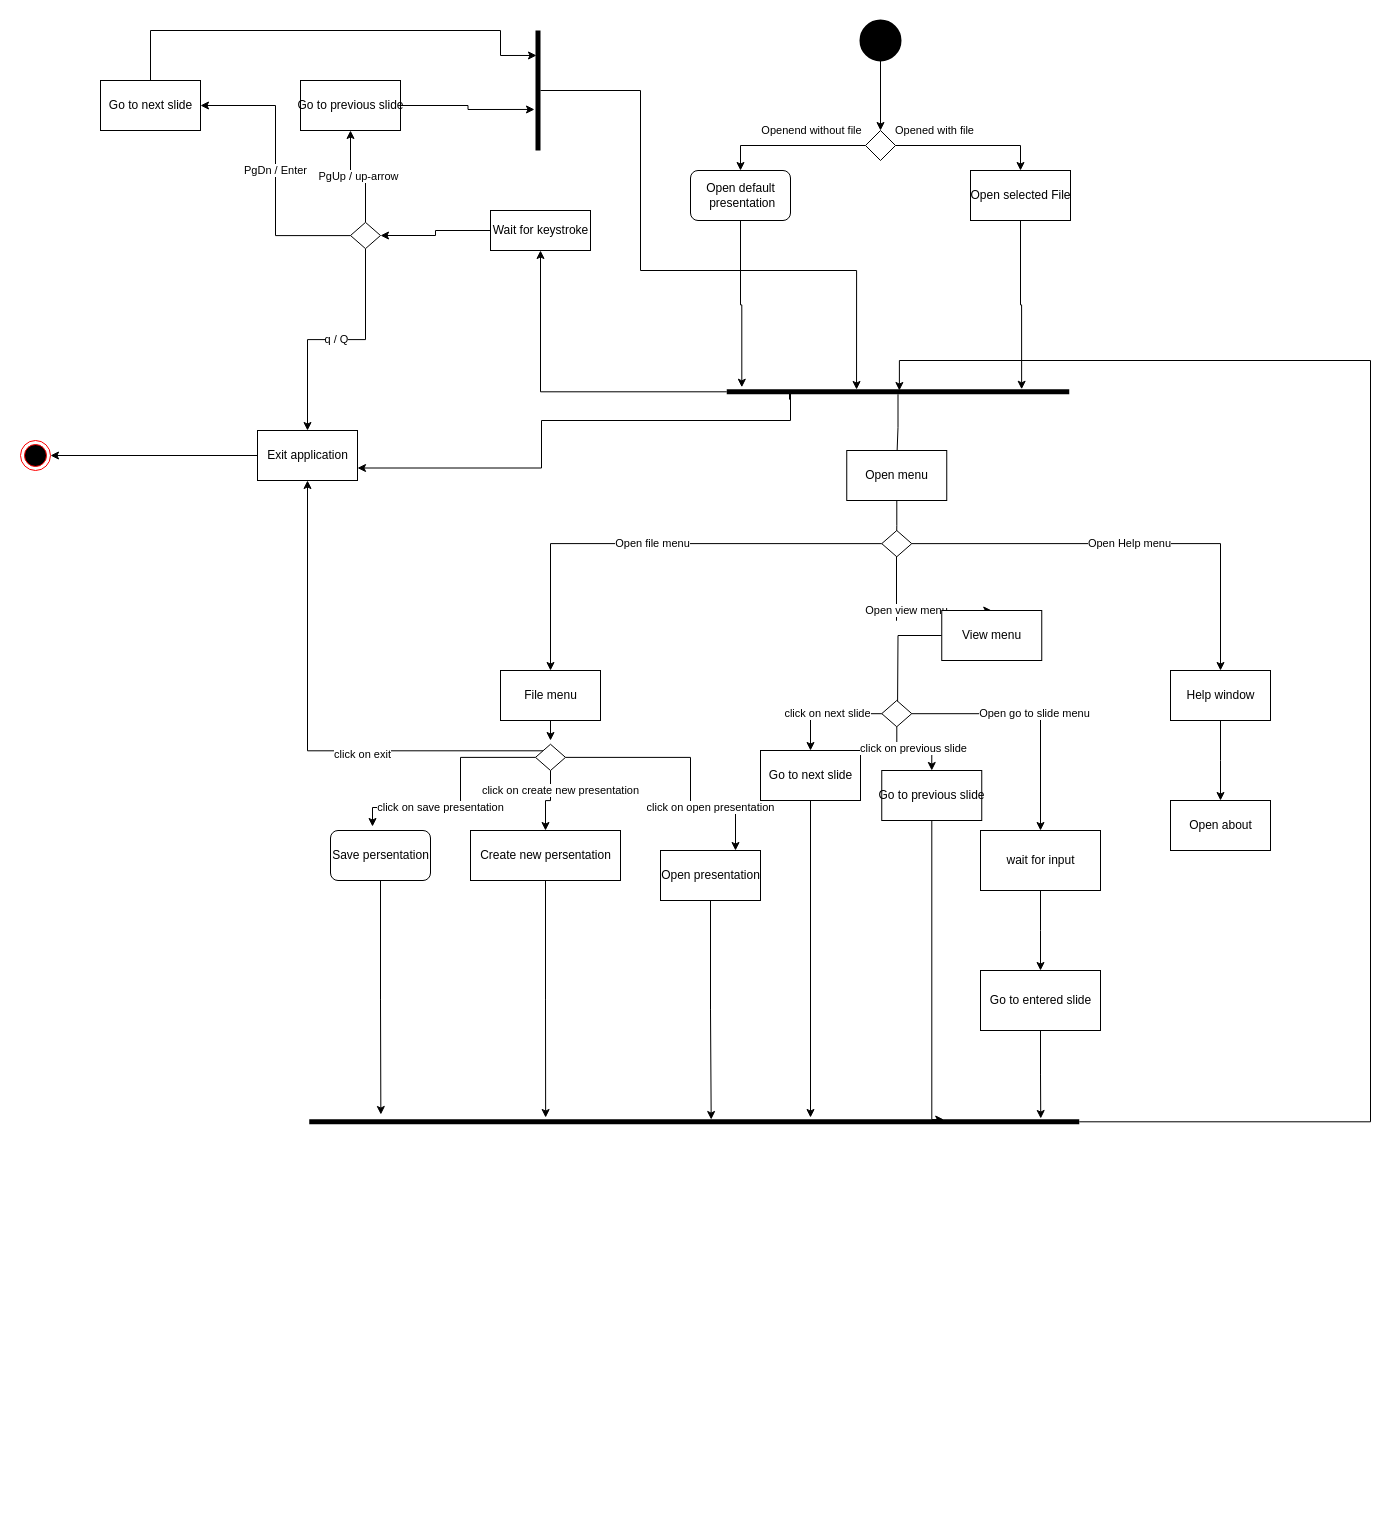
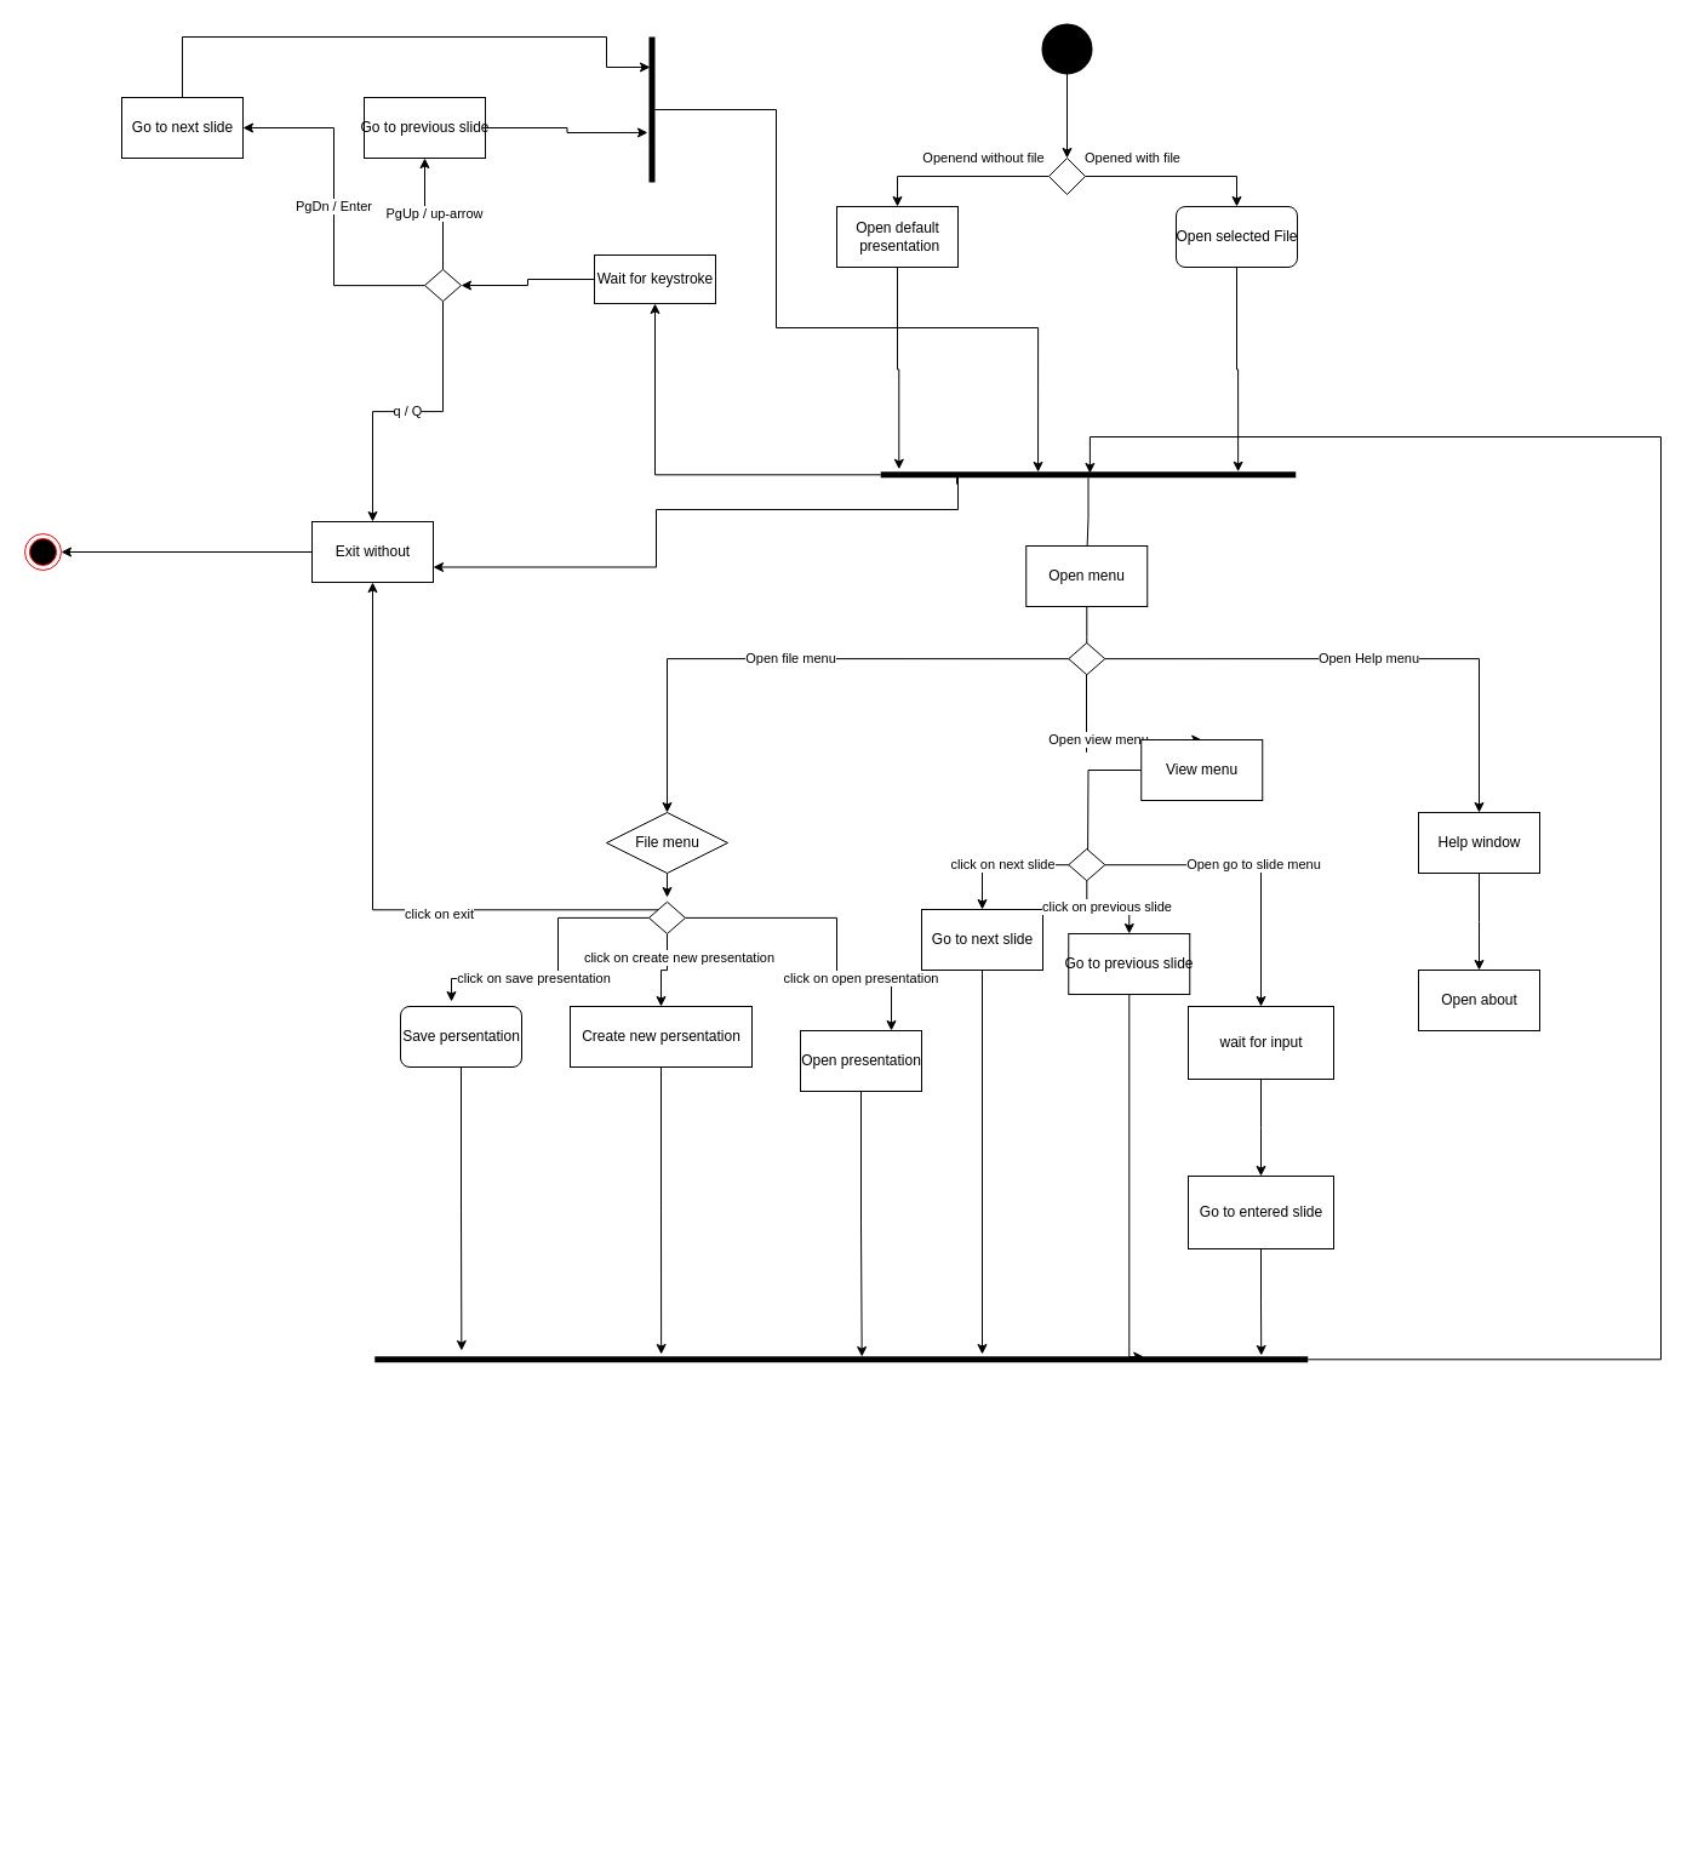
  <mxCell id="0" />
  <mxCell id="1" parent="0" />
  <mxCell id="2" style="edgeStyle=orthogonalEdgeStyle;rounded=0;orthogonalLoop=1;jettySize=auto;html=1;" edge="1" parent="1" source="3" target="6"><mxGeometry relative="1" as="geometry" /></mxCell>
  <mxCell id="3" value="" style="shape=ellipse;html=1;fillColor=#000000;strokeWidth=2;verticalLabelPosition=bottom;verticalAlignment=top;perimeter=ellipsePerimeter;fontStyle=1" vertex="1" parent="1"><mxGeometry x="860" y="20" width="40" height="40" as="geometry" /></mxCell>
  <mxCell id="4" value="Openend without file" style="edgeStyle=orthogonalEdgeStyle;rounded=0;orthogonalLoop=1;jettySize=auto;html=1;" edge="1" parent="1" source="6" target="8"><mxGeometry x="-0.286" y="-15" relative="1" as="geometry"><mxPoint as="offset" /></mxGeometry></mxCell>
  <mxCell id="5" value="Opened with file" style="edgeStyle=orthogonalEdgeStyle;rounded=0;orthogonalLoop=1;jettySize=auto;html=1;" edge="1" parent="1" source="6" target="10"><mxGeometry x="-0.476" y="15" relative="1" as="geometry"><mxPoint as="offset" /></mxGeometry></mxCell>
  <mxCell id="6" value="" style="rhombus;" vertex="1" parent="1"><mxGeometry x="865" y="130" width="30" height="30" as="geometry" /></mxCell>
  <mxCell id="7" style="edgeStyle=orthogonalEdgeStyle;rounded=0;orthogonalLoop=1;jettySize=auto;html=1;entryX=-0.4;entryY=0.956;entryDx=0;entryDy=0;entryPerimeter=0;" edge="1" parent="1" source="8" target="14"><mxGeometry relative="1" as="geometry" /></mxCell>
- <mxCell id="8" value="Open default&lt;br&gt;&amp;nbsp;presentation" style="html=1;dashed=0;whitespace=wrap;rounded=1;" vertex="1" parent="1"><mxGeometry x="690" y="170" width="100" height="50" as="geometry" /></mxCell>
+ <mxCell id="8" value="Open default&lt;br&gt;&amp;nbsp;presentation" style="html=1;dashed=0;whitespace=wrap;" vertex="1" parent="1"><mxGeometry x="690" y="170" width="100" height="50" as="geometry" /></mxCell>
  <mxCell id="9" style="edgeStyle=orthogonalEdgeStyle;rounded=0;orthogonalLoop=1;jettySize=auto;html=1;entryX=0;entryY=0.139;entryDx=0;entryDy=0;entryPerimeter=0;" edge="1" parent="1" source="10" target="14"><mxGeometry relative="1" as="geometry" /></mxCell>
- <mxCell id="10" value="Open selected File" style="html=1;dashed=0;whitespace=wrap;" vertex="1" parent="1"><mxGeometry x="970" y="170" width="100" height="50" as="geometry" /></mxCell>
+ <mxCell id="10" value="Open selected File" style="html=1;dashed=0;whitespace=wrap;rounded=1;" vertex="1" parent="1"><mxGeometry x="970" y="170" width="100" height="50" as="geometry" /></mxCell>
  <mxCell id="11" style="edgeStyle=orthogonalEdgeStyle;rounded=0;orthogonalLoop=1;jettySize=auto;html=1;" edge="1" parent="1" source="14"><mxGeometry relative="1" as="geometry"><mxPoint x="896.25" y="460" as="targetPoint" /></mxGeometry></mxCell>
  <mxCell id="12" style="edgeStyle=orthogonalEdgeStyle;rounded=0;orthogonalLoop=1;jettySize=auto;html=1;entryX=1;entryY=0.75;entryDx=0;entryDy=0;exitX=2;exitY=0.813;exitDx=0;exitDy=0;exitPerimeter=0;" edge="1" parent="1" source="14" target="33"><mxGeometry relative="1" as="geometry"><Array as="points"><mxPoint x="789" y="399" /><mxPoint x="789" y="391" /><mxPoint x="790" y="391" /><mxPoint x="790" y="420" /><mxPoint x="541" y="420" /><mxPoint x="541" y="468" /></Array></mxGeometry></mxCell>
  <mxCell id="13" style="edgeStyle=orthogonalEdgeStyle;rounded=0;orthogonalLoop=1;jettySize=auto;html=1;entryX=0.5;entryY=1;entryDx=0;entryDy=0;" edge="1" parent="1" source="14" target="59"><mxGeometry relative="1" as="geometry"><mxPoint x="540" y="270" as="targetPoint" /></mxGeometry></mxCell>
  <mxCell id="14" value="" style="html=1;points=[];perimeter=orthogonalPerimeter;fillColor=#000000;strokeColor=none;rotation=90;" vertex="1" parent="1"><mxGeometry x="895" y="220" width="5" height="342.5" as="geometry" /></mxCell>
  <mxCell id="15" style="edgeStyle=orthogonalEdgeStyle;rounded=0;orthogonalLoop=1;jettySize=auto;html=1;entryX=0.25;entryY=0.49;entryDx=0;entryDy=0;entryPerimeter=0;" edge="1" parent="1" source="16"><mxGeometry relative="1" as="geometry"><mxPoint x="895.925" y="550" as="targetPoint" /></mxGeometry></mxCell>
  <mxCell id="16" value="Open menu" style="html=1;dashed=0;whitespace=wrap;" vertex="1" parent="1"><mxGeometry x="846.25" y="450" width="100" height="50" as="geometry" /></mxCell>
  <mxCell id="17" value="Open file menu" style="edgeStyle=orthogonalEdgeStyle;rounded=0;orthogonalLoop=1;jettySize=auto;html=1;entryX=0.5;entryY=0;entryDx=0;entryDy=0;exitX=0;exitY=0.5;exitDx=0;exitDy=0;" edge="1" parent="1" source="52" target="21"><mxGeometry relative="1" as="geometry"><mxPoint x="760" y="610" as="targetPoint" /><mxPoint x="760" y="553.75" as="sourcePoint" /><Array as="points"><mxPoint x="550" y="543" /></Array></mxGeometry></mxCell>
  <mxCell id="18" value="Open Help menu" style="edgeStyle=orthogonalEdgeStyle;rounded=0;orthogonalLoop=1;jettySize=auto;html=1;entryX=0.5;entryY=0;entryDx=0;entryDy=0;exitX=1;exitY=0.5;exitDx=0;exitDy=0;" edge="1" parent="1" source="52" target="25"><mxGeometry relative="1" as="geometry"><mxPoint x="1010" y="610" as="targetPoint" /><mxPoint x="1040" y="553.75" as="sourcePoint" /><Array as="points"><mxPoint x="1220" y="543" /></Array></mxGeometry></mxCell>
  <mxCell id="19" value="Open view menu" style="edgeStyle=orthogonalEdgeStyle;rounded=0;orthogonalLoop=1;jettySize=auto;html=1;entryX=0.5;entryY=0;entryDx=0;entryDy=0;" edge="1" parent="1" target="23"><mxGeometry relative="1" as="geometry"><mxPoint x="893" y="660" as="targetPoint" /><mxPoint x="896" y="553.75" as="sourcePoint" /><Array as="points"><mxPoint x="896" y="620" /><mxPoint x="896" y="620" /></Array></mxGeometry></mxCell>
  <mxCell id="20" style="edgeStyle=orthogonalEdgeStyle;rounded=0;orthogonalLoop=1;jettySize=auto;html=1;" edge="1" parent="1" source="21"><mxGeometry relative="1" as="geometry"><mxPoint x="550" y="740" as="targetPoint" /></mxGeometry></mxCell>
- <mxCell id="21" value="File menu" style="html=1;dashed=0;whitespace=wrap;" vertex="1" parent="1"><mxGeometry x="500" y="670" width="100" height="50" as="geometry" /></mxCell>
+ <mxCell id="21" value="File menu" style="rhombus;html=1;dashed=0;whitespace=wrap;" vertex="1" parent="1"><mxGeometry x="500" y="670" width="100" height="50" as="geometry" /></mxCell>
  <mxCell id="22" style="edgeStyle=orthogonalEdgeStyle;rounded=0;orthogonalLoop=1;jettySize=auto;html=1;entryX=0.1;entryY=0.516;entryDx=0;entryDy=0;entryPerimeter=0;" edge="1" parent="1" source="23"><mxGeometry relative="1" as="geometry"><mxPoint x="897.02" y="713" as="targetPoint" /></mxGeometry></mxCell>
  <mxCell id="23" value="View menu" style="html=1;dashed=0;whitespace=wrap;" vertex="1" parent="1"><mxGeometry x="941.25" y="610" width="100" height="50" as="geometry" /></mxCell>
  <mxCell id="24" style="edgeStyle=orthogonalEdgeStyle;rounded=0;orthogonalLoop=1;jettySize=auto;html=1;" edge="1" parent="1" source="25"><mxGeometry relative="1" as="geometry"><mxPoint x="1220" y="800" as="targetPoint" /></mxGeometry></mxCell>
  <mxCell id="25" value="Help window" style="html=1;dashed=0;whitespace=wrap;" vertex="1" parent="1"><mxGeometry x="1170" y="670" width="100" height="50" as="geometry" /></mxCell>
  <mxCell id="26" value="click on open presentation" style="edgeStyle=orthogonalEdgeStyle;rounded=0;orthogonalLoop=1;jettySize=auto;html=1;entryX=0.75;entryY=0;entryDx=0;entryDy=0;exitX=1;exitY=0.5;exitDx=0;exitDy=0;" edge="1" parent="1" source="57" target="39"><mxGeometry x="0.483" relative="1" as="geometry"><mxPoint x="690" y="783.75" as="sourcePoint" /><Array as="points"><mxPoint x="690" y="757" /><mxPoint x="690" y="807" /><mxPoint x="735" y="807" /></Array><mxPoint as="offset" /></mxGeometry></mxCell>
  <mxCell id="27" style="edgeStyle=orthogonalEdgeStyle;rounded=0;orthogonalLoop=1;jettySize=auto;html=1;entryX=0.42;entryY=-0.08;entryDx=0;entryDy=0;entryPerimeter=0;exitX=0;exitY=0.5;exitDx=0;exitDy=0;" edge="1" parent="1" source="57" target="35"><mxGeometry relative="1" as="geometry"><mxPoint x="460" y="783.75" as="sourcePoint" /><Array as="points"><mxPoint x="460" y="757" /><mxPoint x="460" y="807" /><mxPoint x="372" y="807" /></Array></mxGeometry></mxCell>
  <mxCell id="28" value="click on save presentation" style="edgeLabel;html=1;align=center;verticalAlign=middle;resizable=0;points=[];" vertex="1" connectable="0" parent="27"><mxGeometry x="0.259" y="-1" relative="1" as="geometry"><mxPoint as="offset" /></mxGeometry></mxCell>
  <mxCell id="29" style="edgeStyle=orthogonalEdgeStyle;rounded=0;orthogonalLoop=1;jettySize=auto;html=1;entryX=0.5;entryY=1;entryDx=0;entryDy=0;exitX=0;exitY=0;exitDx=0;exitDy=0;" edge="1" parent="1" source="57" target="33"><mxGeometry relative="1" as="geometry"><mxPoint x="378.75" y="781.3" as="sourcePoint" /></mxGeometry></mxCell>
  <mxCell id="30" value="click on exit" style="edgeLabel;html=1;align=center;verticalAlign=middle;resizable=0;points=[];" vertex="1" connectable="0" parent="29"><mxGeometry x="-0.286" y="3" relative="1" as="geometry"><mxPoint as="offset" /></mxGeometry></mxCell>
  <mxCell id="31" value="Open about" style="html=1;dashed=0;whitespace=wrap;" vertex="1" parent="1"><mxGeometry x="1170" y="800" width="100" height="50" as="geometry" /></mxCell>
  <mxCell id="32" style="edgeStyle=orthogonalEdgeStyle;rounded=0;orthogonalLoop=1;jettySize=auto;html=1;" edge="1" parent="1" source="33" target="49"><mxGeometry relative="1" as="geometry" /></mxCell>
- <mxCell id="33" value="Exit application" style="html=1;dashed=0;whitespace=wrap;" vertex="1" parent="1"><mxGeometry x="257" y="430" width="100" height="50" as="geometry" /></mxCell>
+ <mxCell id="33" value="Exit without" style="html=1;dashed=0;whitespace=wrap;" vertex="1" parent="1"><mxGeometry x="257" y="430" width="100" height="50" as="geometry" /></mxCell>
  <mxCell id="34" style="edgeStyle=orthogonalEdgeStyle;rounded=0;orthogonalLoop=1;jettySize=auto;html=1;entryX=-0.95;entryY=0.907;entryDx=0;entryDy=0;entryPerimeter=0;" edge="1" parent="1" source="35" target="51"><mxGeometry relative="1" as="geometry" /></mxCell>
  <mxCell id="35" value="Save persentation" style="html=1;dashed=0;whitespace=wrap;rounded=1;" vertex="1" parent="1"><mxGeometry x="330" y="830" width="100" height="50" as="geometry" /></mxCell>
  <mxCell id="36" style="edgeStyle=orthogonalEdgeStyle;rounded=0;orthogonalLoop=1;jettySize=auto;html=1;entryX=-0.35;entryY=0.693;entryDx=0;entryDy=0;entryPerimeter=0;" edge="1" parent="1" source="37" target="51"><mxGeometry relative="1" as="geometry" /></mxCell>
  <mxCell id="37" value="Create new persentation" style="html=1;dashed=0;whitespace=wrap;" vertex="1" parent="1"><mxGeometry x="470" y="830" width="150" height="50" as="geometry" /></mxCell>
  <mxCell id="38" style="edgeStyle=orthogonalEdgeStyle;rounded=0;orthogonalLoop=1;jettySize=auto;html=1;entryX=0.05;entryY=0.478;entryDx=0;entryDy=0;entryPerimeter=0;" edge="1" parent="1" source="39" target="51"><mxGeometry relative="1" as="geometry" /></mxCell>
  <mxCell id="39" value="Open presentation" style="html=1;dashed=0;whitespace=wrap;" vertex="1" parent="1"><mxGeometry x="660" y="850" width="100" height="50" as="geometry" /></mxCell>
  <mxCell id="40" value="click on next slide" style="edgeStyle=orthogonalEdgeStyle;rounded=0;orthogonalLoop=1;jettySize=auto;html=1;entryX=0.5;entryY=0;entryDx=0;entryDy=0;" edge="1" parent="1" source="55" target="44"><mxGeometry relative="1" as="geometry"><mxPoint x="902.5" y="717.5" as="sourcePoint" /></mxGeometry></mxCell>
  <mxCell id="41" style="edgeStyle=orthogonalEdgeStyle;rounded=0;orthogonalLoop=1;jettySize=auto;html=1;" edge="1" parent="1" source="42"><mxGeometry relative="1" as="geometry"><mxPoint x="1040" y="970" as="targetPoint" /></mxGeometry></mxCell>
  <mxCell id="42" value="wait for input" style="html=1;dashed=0;whitespace=wrap;" vertex="1" parent="1"><mxGeometry x="980" y="830" width="120" height="60" as="geometry" /></mxCell>
  <mxCell id="43" style="edgeStyle=orthogonalEdgeStyle;rounded=0;orthogonalLoop=1;jettySize=auto;html=1;" edge="1" parent="1" source="44"><mxGeometry relative="1" as="geometry"><mxPoint x="810" y="1117" as="targetPoint" /></mxGeometry></mxCell>
  <mxCell id="44" value="Go to next slide" style="html=1;dashed=0;whitespace=wrap;" vertex="1" parent="1"><mxGeometry x="760" y="750" width="100" height="50" as="geometry" /></mxCell>
  <mxCell id="45" style="edgeStyle=orthogonalEdgeStyle;rounded=0;orthogonalLoop=1;jettySize=auto;html=1;entryX=0.05;entryY=0.176;entryDx=0;entryDy=0;entryPerimeter=0;" edge="1" parent="1" source="46" target="51"><mxGeometry relative="1" as="geometry"><Array as="points"><mxPoint x="931" y="1119" /></Array></mxGeometry></mxCell>
  <mxCell id="46" value="Go to previous slide" style="html=1;dashed=0;whitespace=wrap;" vertex="1" parent="1"><mxGeometry x="881.25" y="770" width="100" height="50" as="geometry" /></mxCell>
  <mxCell id="47" style="edgeStyle=orthogonalEdgeStyle;rounded=0;orthogonalLoop=1;jettySize=auto;html=1;entryX=-0.15;entryY=0.05;entryDx=0;entryDy=0;entryPerimeter=0;" edge="1" parent="1" source="48" target="51"><mxGeometry relative="1" as="geometry"><Array as="points" /></mxGeometry></mxCell>
  <mxCell id="48" value="Go to entered slide" style="html=1;dashed=0;whitespace=wrap;" vertex="1" parent="1"><mxGeometry x="980" y="970" width="120" height="60" as="geometry" /></mxCell>
  <mxCell id="49" value="" style="ellipse;html=1;shape=endState;fillColor=#000000;strokeColor=#ff0000;" vertex="1" parent="1"><mxGeometry x="20" y="440" width="30" height="30" as="geometry" /></mxCell>
  <mxCell id="50" style="edgeStyle=orthogonalEdgeStyle;rounded=0;orthogonalLoop=1;jettySize=auto;html=1;entryX=0.25;entryY=0.496;entryDx=0;entryDy=0;entryPerimeter=0;" edge="1" parent="1" source="51" target="14"><mxGeometry relative="1" as="geometry"><Array as="points"><mxPoint x="1370" y="1121" /><mxPoint x="1370" y="360" /><mxPoint x="899" y="360" /></Array></mxGeometry></mxCell>
  <mxCell id="51" value="" style="html=1;points=[];perimeter=orthogonalPerimeter;fillColor=#000000;strokeColor=none;rotation=90;" vertex="1" parent="1"><mxGeometry x="691.25" y="736.25" width="5" height="770" as="geometry" /></mxCell>
  <mxCell id="52" value="" style="rhombus;whiteSpace=wrap;html=1;" vertex="1" parent="1"><mxGeometry x="881.25" y="530" width="30" height="26.25" as="geometry" /></mxCell>
  <mxCell id="53" value="click on previous slide" style="edgeStyle=orthogonalEdgeStyle;rounded=0;orthogonalLoop=1;jettySize=auto;html=1;entryX=0.5;entryY=0;entryDx=0;entryDy=0;" edge="1" parent="1" source="55" target="46"><mxGeometry relative="1" as="geometry" /></mxCell>
  <mxCell id="54" value="Open go to slide menu" style="edgeStyle=orthogonalEdgeStyle;rounded=0;orthogonalLoop=1;jettySize=auto;html=1;entryX=0.5;entryY=0;entryDx=0;entryDy=0;" edge="1" parent="1" source="55" target="42"><mxGeometry relative="1" as="geometry" /></mxCell>
  <mxCell id="55" value="" style="rhombus;whiteSpace=wrap;html=1;" vertex="1" parent="1"><mxGeometry x="881.25" y="700" width="30" height="26.25" as="geometry" /></mxCell>
  <mxCell id="56" value="click on create new presentation" style="edgeStyle=orthogonalEdgeStyle;rounded=0;orthogonalLoop=1;jettySize=auto;html=1;entryX=0.5;entryY=0;entryDx=0;entryDy=0;" edge="1" parent="1" source="57" target="37"><mxGeometry x="-0.385" y="10" relative="1" as="geometry"><mxPoint as="offset" /></mxGeometry></mxCell>
  <mxCell id="57" value="" style="rhombus;whiteSpace=wrap;html=1;" vertex="1" parent="1"><mxGeometry x="535" y="743.75" width="30" height="26.25" as="geometry" /></mxCell>
  <mxCell id="58" style="edgeStyle=orthogonalEdgeStyle;rounded=0;orthogonalLoop=1;jettySize=auto;html=1;entryX=1;entryY=0.5;entryDx=0;entryDy=0;" edge="1" parent="1" source="59" target="63"><mxGeometry relative="1" as="geometry" /></mxCell>
  <mxCell id="59" value="Wait for keystroke" style="html=1;dashed=0;whitespace=wrap;" vertex="1" parent="1"><mxGeometry x="490" y="210" width="100" height="40" as="geometry" /></mxCell>
  <mxCell id="60" value="q / Q" style="edgeStyle=orthogonalEdgeStyle;rounded=0;orthogonalLoop=1;jettySize=auto;html=1;" edge="1" parent="1" source="63" target="33"><mxGeometry relative="1" as="geometry" /></mxCell>
  <mxCell id="61" value="PgDn / Enter" style="edgeStyle=orthogonalEdgeStyle;rounded=0;orthogonalLoop=1;jettySize=auto;html=1;entryX=1;entryY=0.5;entryDx=0;entryDy=0;" edge="1" parent="1" source="63" target="67"><mxGeometry relative="1" as="geometry" /></mxCell>
  <mxCell id="62" value="PgUp / up-arrow" style="edgeStyle=orthogonalEdgeStyle;rounded=0;orthogonalLoop=1;jettySize=auto;html=1;entryX=0.5;entryY=1;entryDx=0;entryDy=0;" edge="1" parent="1" source="63" target="65"><mxGeometry relative="1" as="geometry" /></mxCell>
  <mxCell id="63" value="" style="rhombus;whiteSpace=wrap;html=1;" vertex="1" parent="1"><mxGeometry x="350" y="221.88" width="30" height="26.25" as="geometry" /></mxCell>
  <mxCell id="64" style="edgeStyle=orthogonalEdgeStyle;rounded=0;orthogonalLoop=1;jettySize=auto;html=1;entryX=1.2;entryY=0.342;entryDx=0;entryDy=0;entryPerimeter=0;" edge="1" parent="1" source="65" target="69"><mxGeometry relative="1" as="geometry" /></mxCell>
  <mxCell id="65" value="Go to previous slide" style="html=1;dashed=0;whitespace=wrap;" vertex="1" parent="1"><mxGeometry x="300" y="80" width="100" height="50" as="geometry" /></mxCell>
  <mxCell id="66" style="edgeStyle=orthogonalEdgeStyle;rounded=0;orthogonalLoop=1;jettySize=auto;html=1;entryX=0.8;entryY=0.792;entryDx=0;entryDy=0;entryPerimeter=0;" edge="1" parent="1" source="67" target="69"><mxGeometry relative="1" as="geometry"><mxPoint x="500" y="105" as="targetPoint" /><Array as="points"><mxPoint x="150" y="30" /><mxPoint x="500" y="30" /><mxPoint x="500" y="55" /></Array></mxGeometry></mxCell>
  <mxCell id="67" value="Go to next slide" style="html=1;dashed=0;whitespace=wrap;" vertex="1" parent="1"><mxGeometry x="100" y="80" width="100" height="50" as="geometry" /></mxCell>
  <mxCell id="68" style="edgeStyle=orthogonalEdgeStyle;rounded=0;orthogonalLoop=1;jettySize=auto;html=1;entryX=0.05;entryY=0.621;entryDx=0;entryDy=0;entryPerimeter=0;" edge="1" parent="1" source="69" target="14"><mxGeometry relative="1" as="geometry"><Array as="points"><mxPoint x="640" y="90" /><mxPoint x="640" y="270" /><mxPoint x="856" y="270" /></Array></mxGeometry></mxCell>
  <mxCell id="69" value="" style="html=1;points=[];perimeter=orthogonalPerimeter;fillColor=#000000;strokeColor=none;rotation=-180;" vertex="1" parent="1"><mxGeometry x="535" y="30" width="5" height="120" as="geometry" /></mxCell>
